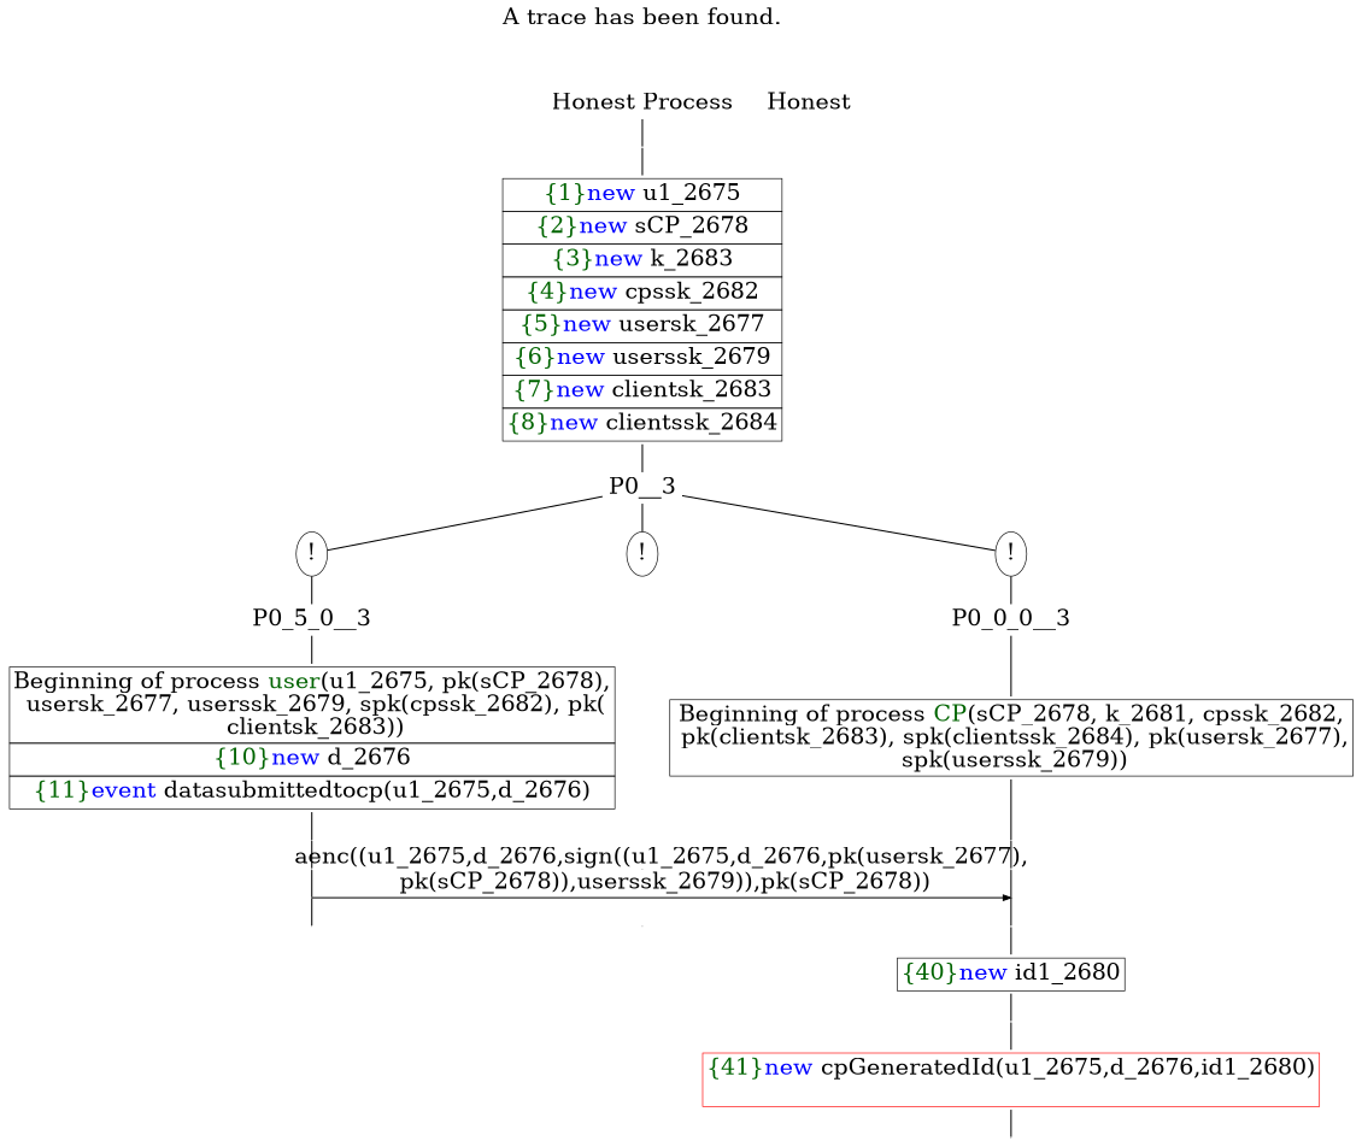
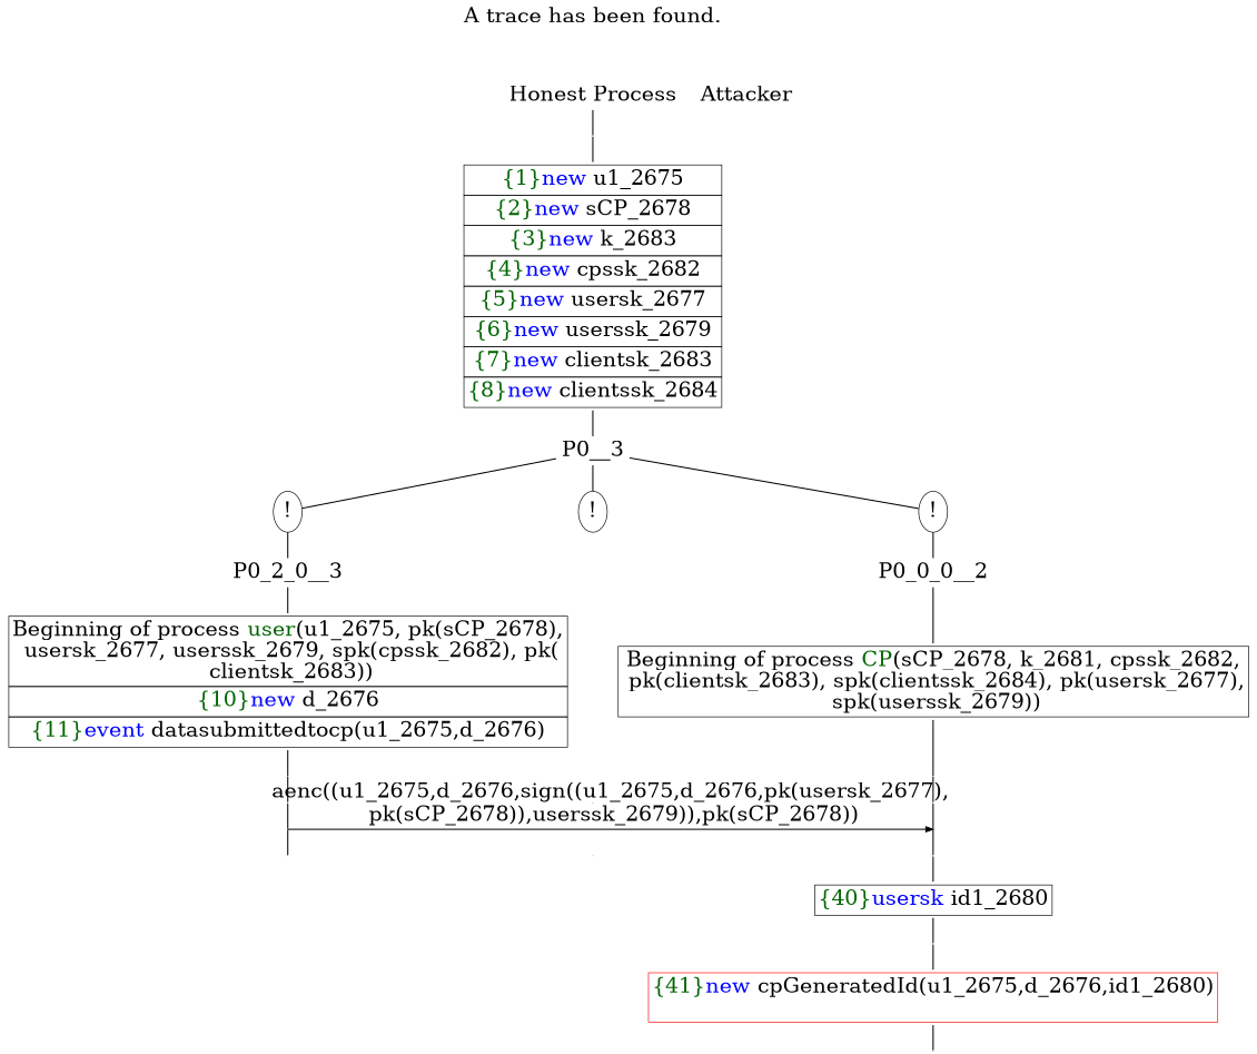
  digraph {
    ordering=out
    node [fontsize=30 shape=point]
    edge [arrowhead=none fontsize=30 penwidth=1.6 weight=100]
    n1 [height=0 label="Honest Process" shape=plaintext width=0]
-   n2 [height=0 label=Honest shape=plaintext width=0]
+   n2 [height=0 label=Attacker shape=plaintext width=0]
    n3 [height=0 label="!" shape=ellipse width=0]
    n4 [height=0 label="!" shape=ellipse width=0]
    n5 [height=0 label="!" shape=ellipse width=0]
    P0_2_0__6 [height=0 width=0]
    P0_1__4 [height=0 style=invisible width=0]
    P0_0_0__6 [height=0 width=0]
    P0_2_0__7 [height=0 width=0]
    P0_0_0__7 [height=0 width=0]
    P0_2_0__8 [height=0 width=0]
    P0_1__5 [height=0 style=invisible width=0]
    P0_0_0__8 [height=0 width=0]
    P0__1 [height=0 width=0]
-   P0_2_0__3 [fixedsize=false height=0 shape=none width=0 label=P0_5_0__3]
-   P0_0_0__3 [fixedsize=false height=0 shape=none width=0]
-   n17 [height=0 label=<<TABLE BORDER="0" CELLBORDER="1" CELLSPACING="0" CELLPADDING="4"> <TR><TD><FONT COLOR="darkgreen">{40}</FONT><FONT COLOR="blue">new </FONT>id1_2680</TD></TR></TABLE>> shape=plaintext width=0]
+   P0_2_0__3 [fixedsize=false height=0 shape=none width=0]
+   P0_0_0__3 [fixedsize=false height=0 shape=none width=0 label=P0_0_0__2]
+   n17 [height=0 label=<<TABLE BORDER="0" CELLBORDER="1" CELLSPACING="0" CELLPADDING="4"> <TR><TD><FONT COLOR="darkgreen">{40}</FONT><FONT COLOR="blue">usersk </FONT>id1_2680</TD></TR></TABLE>> shape=plaintext width=0]
    n18 [height=0 label=<A trace has been found.<br/> > shape=plaintext width=0]
    n19 [height=0 label=<<TABLE BORDER="0" CELLBORDER="1" CELLSPACING="0" CELLPADDING="4"> <TR><TD><FONT COLOR="darkgreen">{1}</FONT><FONT COLOR="blue">new </FONT>u1_2675</TD></TR><TR><TD><FONT COLOR="darkgreen">{2}</FONT><FONT COLOR="blue">new </FONT>sCP_2678</TD></TR><TR><TD><FONT COLOR="darkgreen">{3}</FONT><FONT COLOR="blue">new </FONT>k_2683</TD></TR><TR><TD><FONT COLOR="darkgreen">{4}</FONT><FONT COLOR="blue">new </FONT>cpssk_2682</TD></TR><TR><TD><FONT COLOR="darkgreen">{5}</FONT><FONT COLOR="blue">new </FONT>usersk_2677</TD></TR><TR><TD><FONT COLOR="darkgreen">{6}</FONT><FONT COLOR="blue">new </FONT>userssk_2679</TD></TR><TR><TD><FONT COLOR="darkgreen">{7}</FONT><FONT COLOR="blue">new </FONT>clientsk_2683</TD></TR><TR><TD><FONT COLOR="darkgreen">{8}</FONT><FONT COLOR="blue">new </FONT>clientssk_2684</TD></TR></TABLE>> shape=plaintext width=0]
    P0__3 [fixedsize=false height=0 shape=none width=0]
    n21 [height=0 label=<<TABLE BORDER="0" CELLBORDER="1" CELLSPACING="0" CELLPADDING="4"> <TR><TD>Beginning of process <FONT COLOR="darkgreen">user</FONT>(u1_2675, pk(sCP_2678),<br/> usersk_2677, userssk_2679, spk(cpssk_2682), pk(<br/> clientsk_2683))</TD></TR><TR><TD><FONT COLOR="darkgreen">{10}</FONT><FONT COLOR="blue">new </FONT>d_2676</TD></TR><TR><TD><FONT COLOR="darkgreen">{11}</FONT><FONT COLOR="blue">event</FONT> datasubmittedtocp(u1_2675,d_2676)</TD></TR></TABLE>> shape=plaintext width=0]
    n22 [height=0 label=<<TABLE BORDER="0" CELLBORDER="1" CELLSPACING="0" CELLPADDING="4"> <TR><TD>Beginning of process <FONT COLOR="darkgreen">CP</FONT>(sCP_2678, k_2681, cpssk_2682,<br/> pk(clientsk_2683), spk(clientssk_2684), pk(usersk_2677),<br/> spk(userssk_2679))</TD></TR></TABLE>> shape=plaintext width=0]
    P0_0_0__5 [height=0 width=0]
    P0_2_0__5 [height=0 width=0]
    P0_0_0__10 [height=0 width=0]
    n26 [color=red height=0 label=<<TABLE BORDER="0" CELLBORDER="1" CELLSPACING="0" CELLPADDING="4"> <TR><TD><FONT COLOR="darkgreen">{41}</FONT><FONT COLOR="blue">new</FONT> cpGeneratedId(u1_2675,d_2676,id1_2680)<br/> </TD></TR></TABLE>> shape=plaintext width=0]
    P0_0_0__12 [height=0 width=0]
    subgraph sub_1 {
      rank=same
      n1
      n2
    }
    subgraph sub_2 {
      rank=same
      n3
      n4
      n5
    }
    subgraph sub_3 {
      rank=same
      P0_2_0__6
      P0_1__4
      P0_0_0__6
    }
    subgraph sub_4 {
      rank=same
      P0_2_0__7
      P0_0_0__7
    }
    subgraph sub_5 {
      rank=same
      P0_2_0__8
      P0_1__5
      P0_0_0__8
    }
    n1 -> P0__1
    n3 -> P0_2_0__3
    n4 -> P0_1__4 [style=invisible]
    n5 -> P0_0_0__3
    P0_2_0__6 -> P0_2_0__7
    P0_1__4 -> P0_1__5 [style=invisible]
    P0_0_0__6 -> P0_0_0__7
    P0_2_0__7 -> P0_0_0__7 [arrowhead=normal label=<aenc((u1_2675,d_2676,sign((u1_2675,d_2676,pk(usersk_2677),<br/> pk(sCP_2678)),userssk_2679)),pk(sCP_2678))> weight=""]
    P0_2_0__7 -> P0_2_0__8
    P0_0_0__7 -> P0_0_0__8
    P0_0_0__8 -> n17
    P0__1 -> n19
    P0_2_0__3 -> n21
    P0_0_0__3 -> n22
    n17 -> P0_0_0__10
    n18 -> n1 [style=invisible]
    n19 -> P0__3
    P0__3 -> n3 [weight=""]
    P0__3 -> n4 [weight=""]
    P0__3 -> n5 [weight=""]
    n21 -> P0_2_0__5
    n22 -> P0_0_0__5
    P0_0_0__5 -> P0_0_0__6
    P0_2_0__5 -> P0_2_0__6
    P0_0_0__10 -> n26
    n26 -> P0_0_0__12
  }
